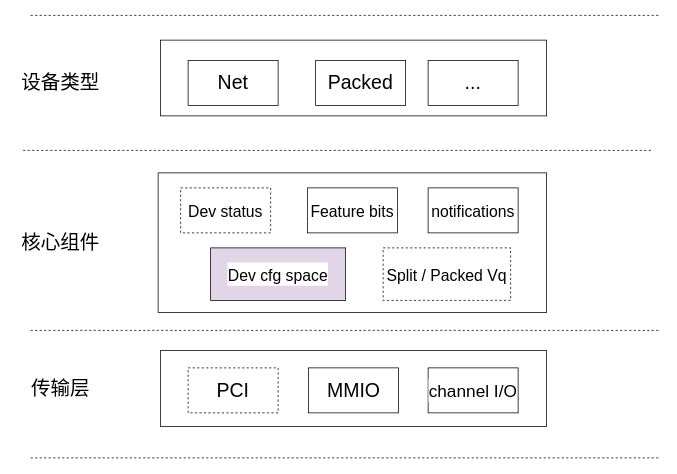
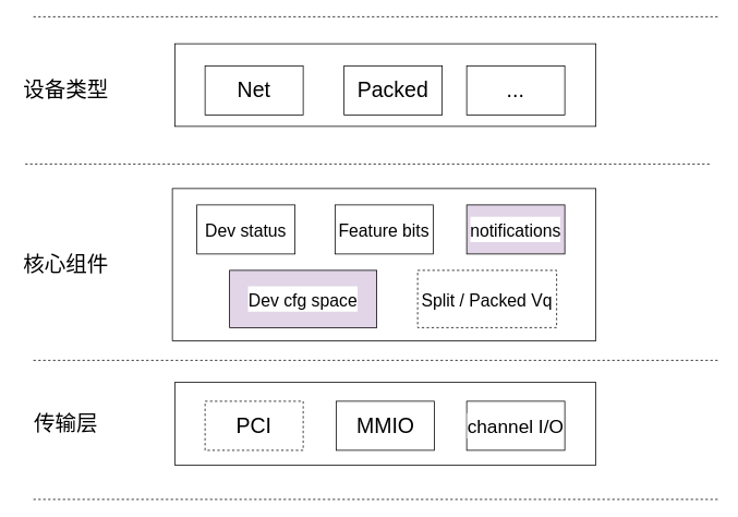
  <mxCell id="0" />
  <mxCell id="1" parent="0" />
  <mxCell id="2" value="" style="rounded=0;whiteSpace=wrap;html=1;" vertex="1" parent="1"><mxGeometry x="213" y="53" width="515" height="101" as="geometry" /></mxCell>
  <mxCell id="3" value="" style="rounded=0;whiteSpace=wrap;html=1;" vertex="1" parent="1"><mxGeometry x="210" y="230" width="518" height="186" as="geometry" /></mxCell>
  <mxCell id="4" value="" style="rounded=0;whiteSpace=wrap;html=1;" vertex="1" parent="1"><mxGeometry x="213" y="467" width="515" height="101" as="geometry" /></mxCell>
  <mxCell id="5" value="" style="endArrow=none;dashed=1;html=1;rounded=0;" edge="1" parent="1"><mxGeometry width="50" height="50" relative="1" as="geometry"><mxPoint x="40" y="20" as="sourcePoint" /><mxPoint x="880" y="20" as="targetPoint" /></mxGeometry></mxCell>
  <mxCell id="6" value="" style="endArrow=none;dashed=1;html=1;rounded=0;" edge="1" parent="1"><mxGeometry width="50" height="50" relative="1" as="geometry"><mxPoint x="30" y="200" as="sourcePoint" /><mxPoint x="870" y="200" as="targetPoint" /></mxGeometry></mxCell>
  <mxCell id="7" value="" style="endArrow=none;dashed=1;html=1;rounded=0;" edge="1" parent="1"><mxGeometry width="50" height="50" relative="1" as="geometry"><mxPoint x="40" y="440" as="sourcePoint" /><mxPoint x="880" y="440" as="targetPoint" /></mxGeometry></mxCell>
  <mxCell id="8" value="" style="endArrow=none;dashed=1;html=1;rounded=0;" edge="1" parent="1"><mxGeometry width="50" height="50" relative="1" as="geometry"><mxPoint x="40" y="610" as="sourcePoint" /><mxPoint x="880" y="610" as="targetPoint" /></mxGeometry></mxCell>
  <mxCell id="9" value="&lt;font style=&quot;font-size: 26px;&quot;&gt;设备类型&lt;/font&gt;" style="text;html=1;strokeColor=none;fillColor=none;align=center;verticalAlign=middle;whiteSpace=wrap;rounded=0;" vertex="1" parent="1"><mxGeometry x="20" y="80" width="120" height="60" as="geometry" /></mxCell>
  <mxCell id="10" value="&lt;font style=&quot;font-size: 26px;&quot;&gt;核心组件&lt;/font&gt;" style="text;html=1;strokeColor=none;fillColor=none;align=center;verticalAlign=middle;whiteSpace=wrap;rounded=0;" vertex="1" parent="1"><mxGeometry x="20" y="293" width="120" height="60" as="geometry" /></mxCell>
  <mxCell id="11" value="&lt;font style=&quot;font-size: 26px;&quot;&gt;传输层&lt;/font&gt;" style="text;html=1;strokeColor=none;fillColor=none;align=center;verticalAlign=middle;whiteSpace=wrap;rounded=0;" vertex="1" parent="1"><mxGeometry x="20" y="487.5" width="120" height="60" as="geometry" /></mxCell>
  <mxCell id="12" value="PCI" style="rounded=0;whiteSpace=wrap;html=1;labelBackgroundColor=#ffffff;fontSize=26;dashed=1;" vertex="1" parent="1"><mxGeometry x="250" y="490" width="120" height="60" as="geometry" /></mxCell>
  <mxCell id="13" value="MMIO" style="rounded=0;whiteSpace=wrap;html=1;labelBackgroundColor=#ffffff;fontSize=26;" vertex="1" parent="1"><mxGeometry x="410.5" y="490" width="120" height="60" as="geometry" /></mxCell>
  <mxCell id="14" value="&lt;font style=&quot;font-size: 23px;&quot;&gt;channel I/O&lt;/font&gt;" style="rounded=0;whiteSpace=wrap;html=1;labelBackgroundColor=#ffffff;fontSize=26;" vertex="1" parent="1"><mxGeometry x="570" y="490" width="120" height="60" as="geometry" /></mxCell>
- <mxCell id="15" value="&lt;font style=&quot;font-size: 21px;&quot;&gt;Dev status&lt;/font&gt;" style="rounded=0;whiteSpace=wrap;html=1;labelBackgroundColor=#ffffff;fontSize=26;dashed=1;" vertex="1" parent="1"><mxGeometry x="240" y="250" width="120" height="60" as="geometry" /></mxCell>
+ <mxCell id="15" value="&lt;font style=&quot;font-size: 21px;&quot;&gt;Dev status&lt;/font&gt;" style="rounded=0;whiteSpace=wrap;html=1;labelBackgroundColor=#ffffff;fontSize=26;" vertex="1" parent="1"><mxGeometry x="240" y="250" width="120" height="60" as="geometry" /></mxCell>
  <mxCell id="16" value="&lt;font style=&quot;font-size: 21px;&quot;&gt;Feature bits&lt;/font&gt;" style="rounded=0;whiteSpace=wrap;html=1;labelBackgroundColor=#ffffff;fontSize=26;" vertex="1" parent="1"><mxGeometry x="409" y="250" width="120" height="60" as="geometry" /></mxCell>
- <mxCell id="17" value="&lt;font style=&quot;font-size: 21px;&quot;&gt;notifications&lt;/font&gt;" style="rounded=0;whiteSpace=wrap;html=1;labelBackgroundColor=#ffffff;fontSize=26;" vertex="1" parent="1"><mxGeometry x="570" y="250" width="120" height="60" as="geometry" /></mxCell>
+ <mxCell id="17" value="&lt;font style=&quot;font-size: 21px;&quot;&gt;notifications&lt;/font&gt;" style="rounded=0;whiteSpace=wrap;html=1;labelBackgroundColor=#ffffff;fontSize=26;fillColor=#e1d5e7;" vertex="1" parent="1"><mxGeometry x="570" y="250" width="120" height="60" as="geometry" /></mxCell>
  <mxCell id="18" value="&lt;font style=&quot;font-size: 21px; line-height: 0.3;&quot;&gt;Dev cfg space&lt;/font&gt;" style="rounded=0;whiteSpace=wrap;html=1;labelBackgroundColor=#ffffff;fontSize=26;fillColor=#e1d5e7;" vertex="1" parent="1"><mxGeometry x="280" y="330" width="180" height="70" as="geometry" /></mxCell>
  <mxCell id="19" value="&lt;font style=&quot;font-size: 21px; line-height: 0.3;&quot;&gt;Split / Packed Vq&lt;/font&gt;" style="rounded=0;whiteSpace=wrap;html=1;labelBackgroundColor=#ffffff;fontSize=26;dashed=1;" vertex="1" parent="1"><mxGeometry x="510" y="330" width="170" height="70" as="geometry" /></mxCell>
  <mxCell id="20" value="Net" style="rounded=0;whiteSpace=wrap;html=1;labelBackgroundColor=#ffffff;fontSize=26;" vertex="1" parent="1"><mxGeometry x="250" y="80" width="120" height="60" as="geometry" /></mxCell>
  <mxCell id="21" value="Packed" style="rounded=0;whiteSpace=wrap;html=1;labelBackgroundColor=#ffffff;fontSize=26;" vertex="1" parent="1"><mxGeometry x="420" y="80" width="120" height="60" as="geometry" /></mxCell>
  <mxCell id="22" value="..." style="rounded=0;whiteSpace=wrap;html=1;labelBackgroundColor=#ffffff;fontSize=26;" vertex="1" parent="1"><mxGeometry x="570" y="80" width="120" height="60" as="geometry" /></mxCell>
